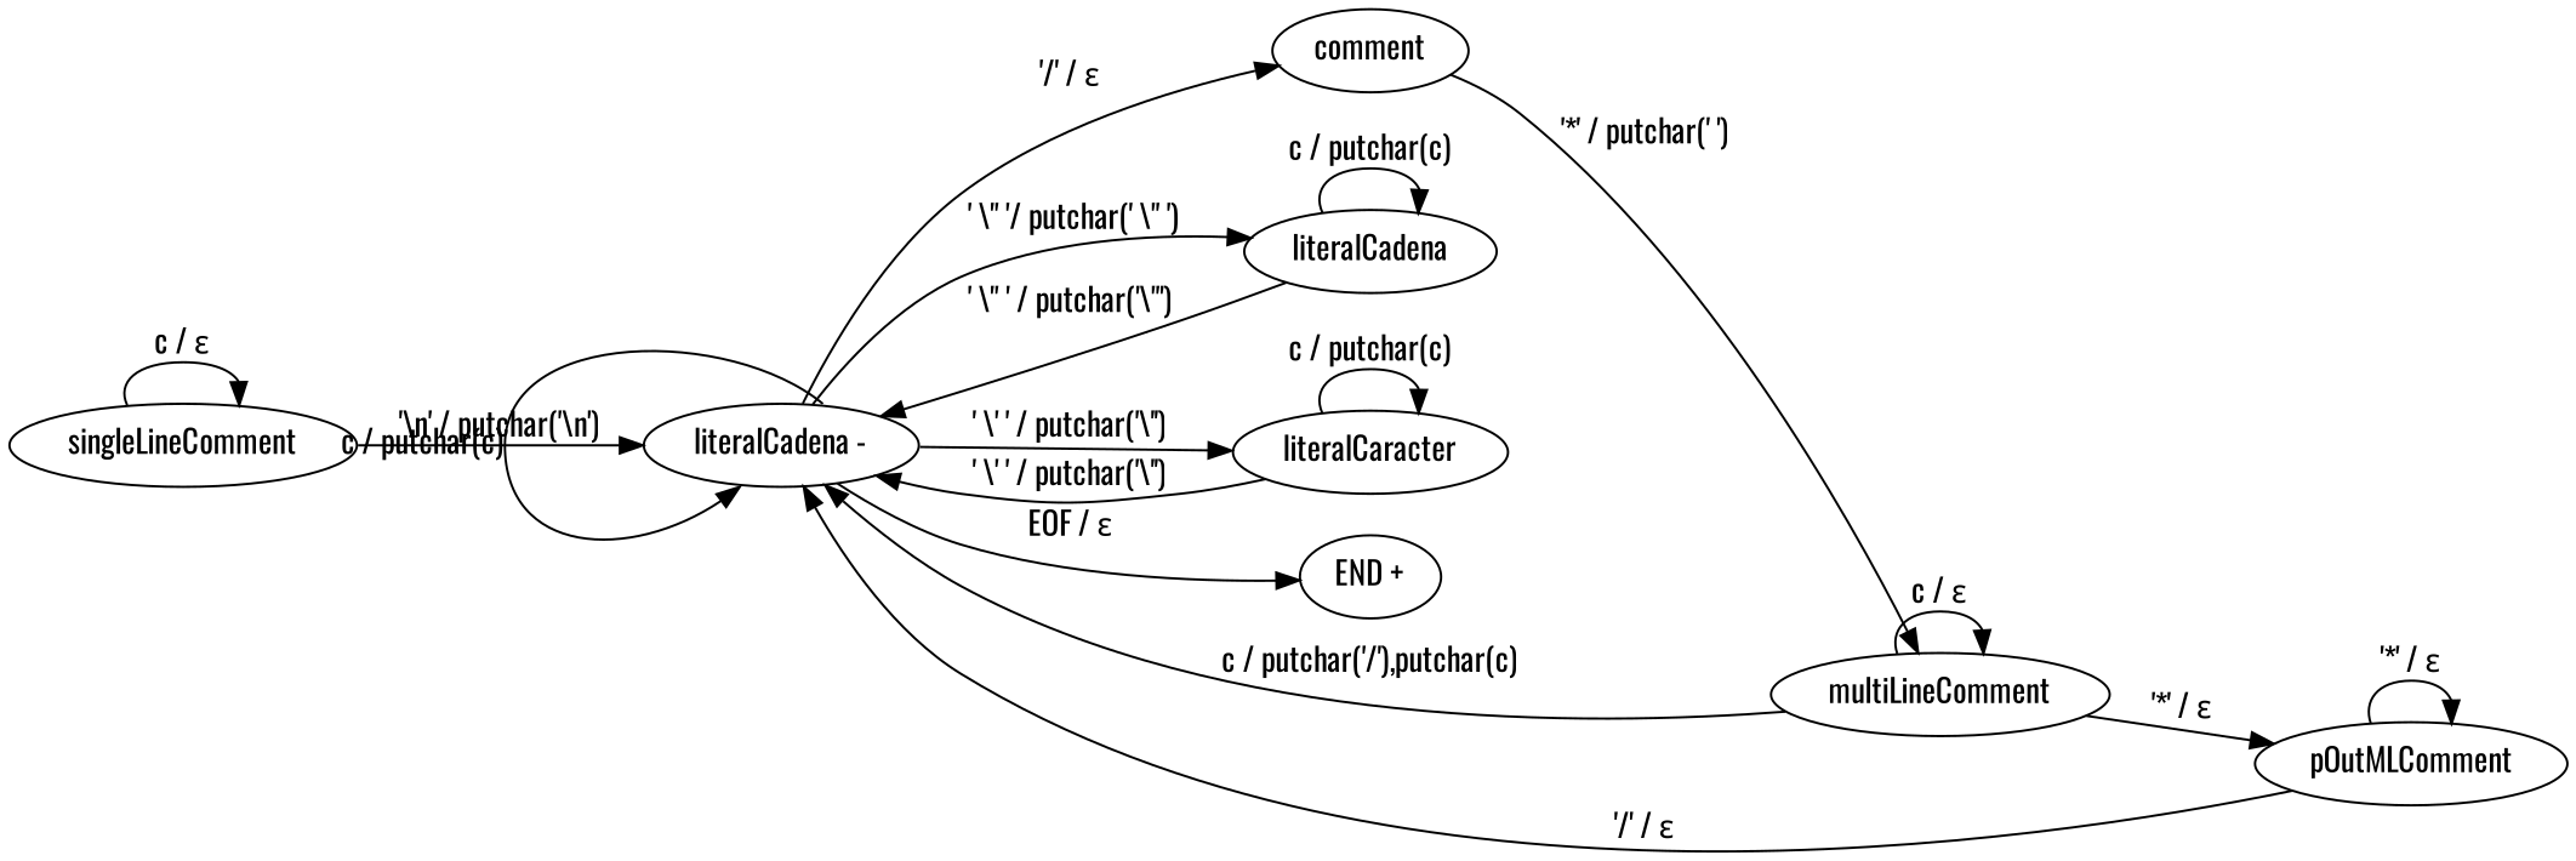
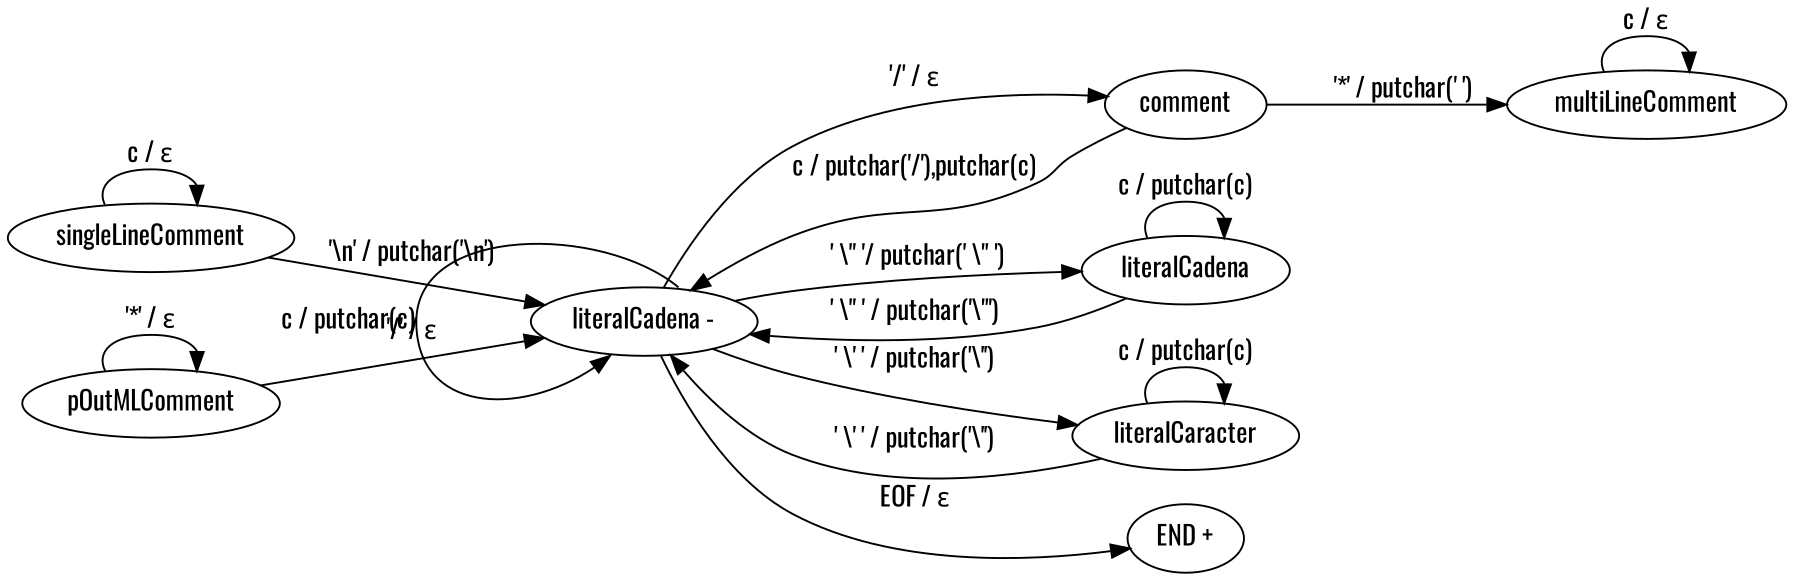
  digraph {
    fontname=Oswald
    rankdir=LR
    node [fontname=Oswald]
    edge [fontname=Oswald]
    n1 [label="literalCadena -"]
    comment
    literalCadena
    literalCaracter
    n5 [label="END +"]
    multiLineComment
    singleLineComment
    pOutMLComment
    n1 -> n1 [headport=sw label=<c / putchar(c)> tailport=ne]
    n1 -> comment [label=<'/' / &epsilon;>]
    n1 -> literalCadena [label=< ' \" '/ putchar(' \" ')>]
    n1 -> literalCaracter [label=<' \' ' / putchar('\'')>]
    n1 -> n5 [label=<EOF / &epsilon;>]
-   multiLineComment -> n1 [label=<c / putchar('/'),putchar(c)>]
+   comment -> n1 [label=<c / putchar('/'),putchar(c)>]
    comment -> multiLineComment [label=<'*' / putchar(' ')>]
    literalCadena -> n1 [label=<' \" ' / putchar('\"')>]
    literalCadena -> literalCadena [label=<c / putchar(c)>]
    literalCaracter -> n1 [label=<' \' ' / putchar('\'')>]
    literalCaracter -> literalCaracter [label=<c / putchar(c)>]
    multiLineComment -> multiLineComment [label=<c / &epsilon;>]
-   multiLineComment -> pOutMLComment [label=<'*' / &epsilon;>]
    singleLineComment -> n1 [label=<'\n' / putchar('\n')>]
    singleLineComment -> singleLineComment [label=<c / &epsilon;>]
    pOutMLComment -> n1 [label=<'/' / &epsilon;>]
    pOutMLComment -> pOutMLComment [label=<'*' / &epsilon;>]
  }
